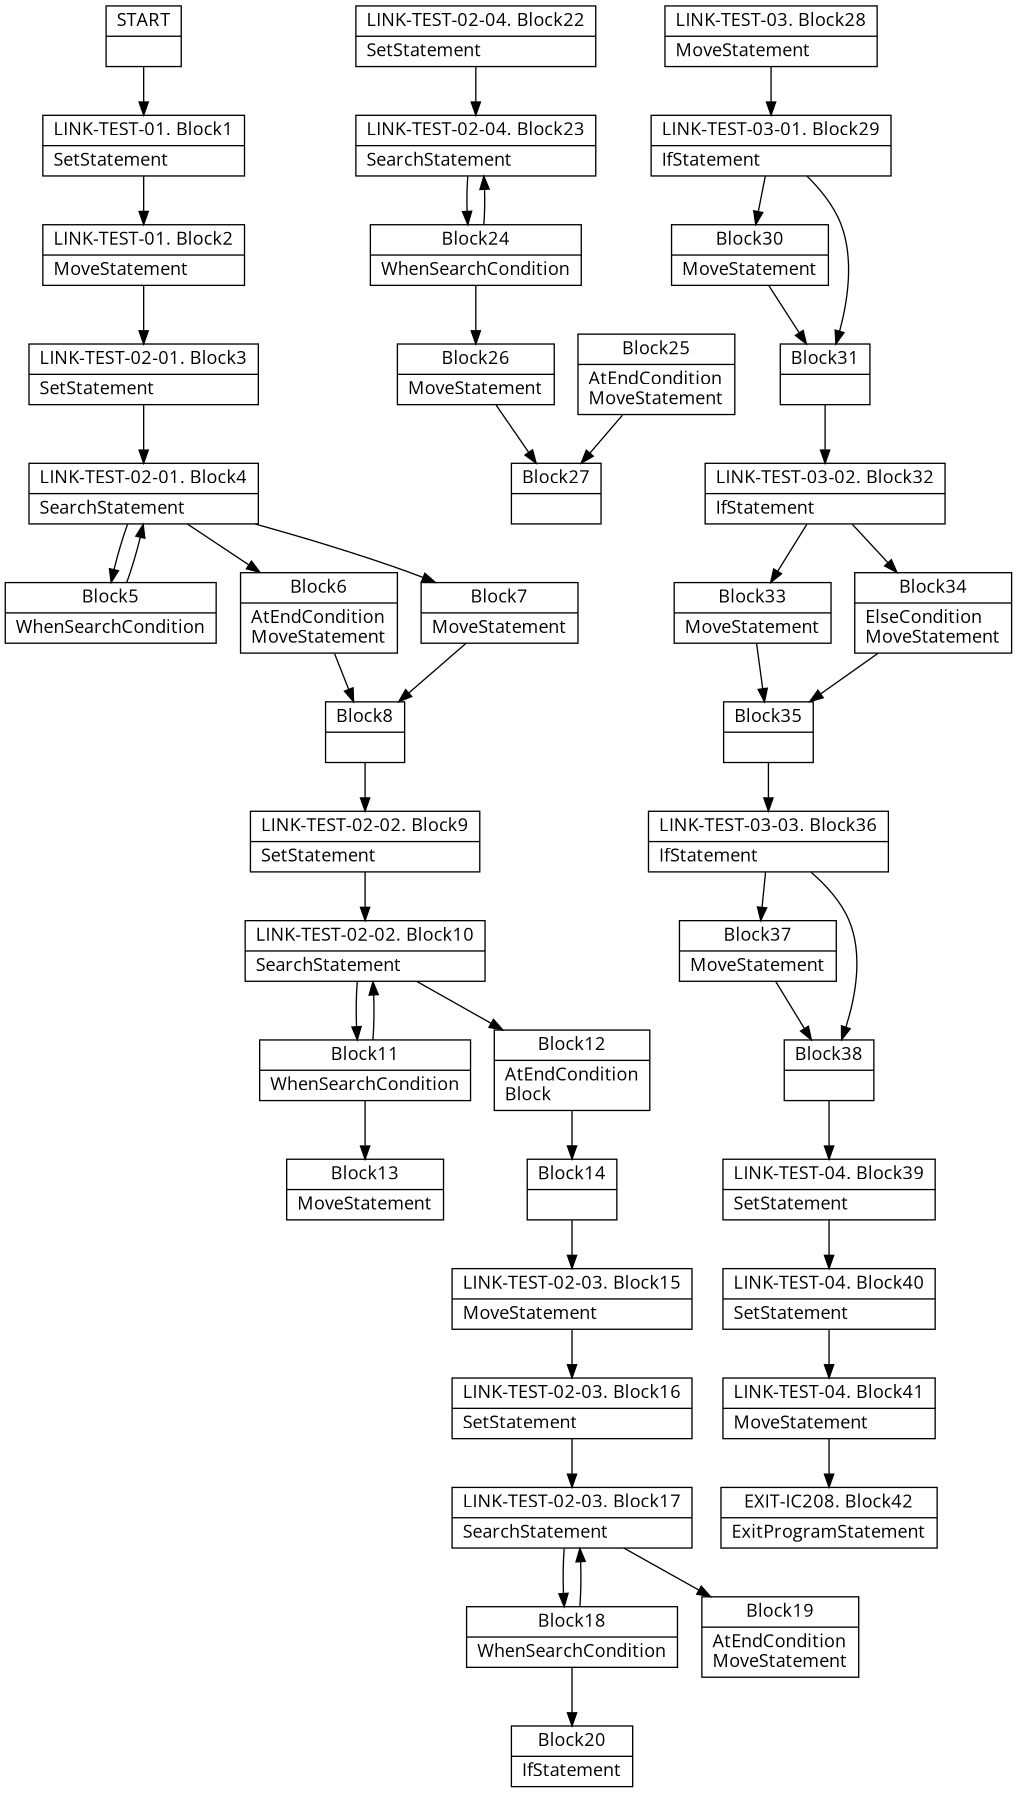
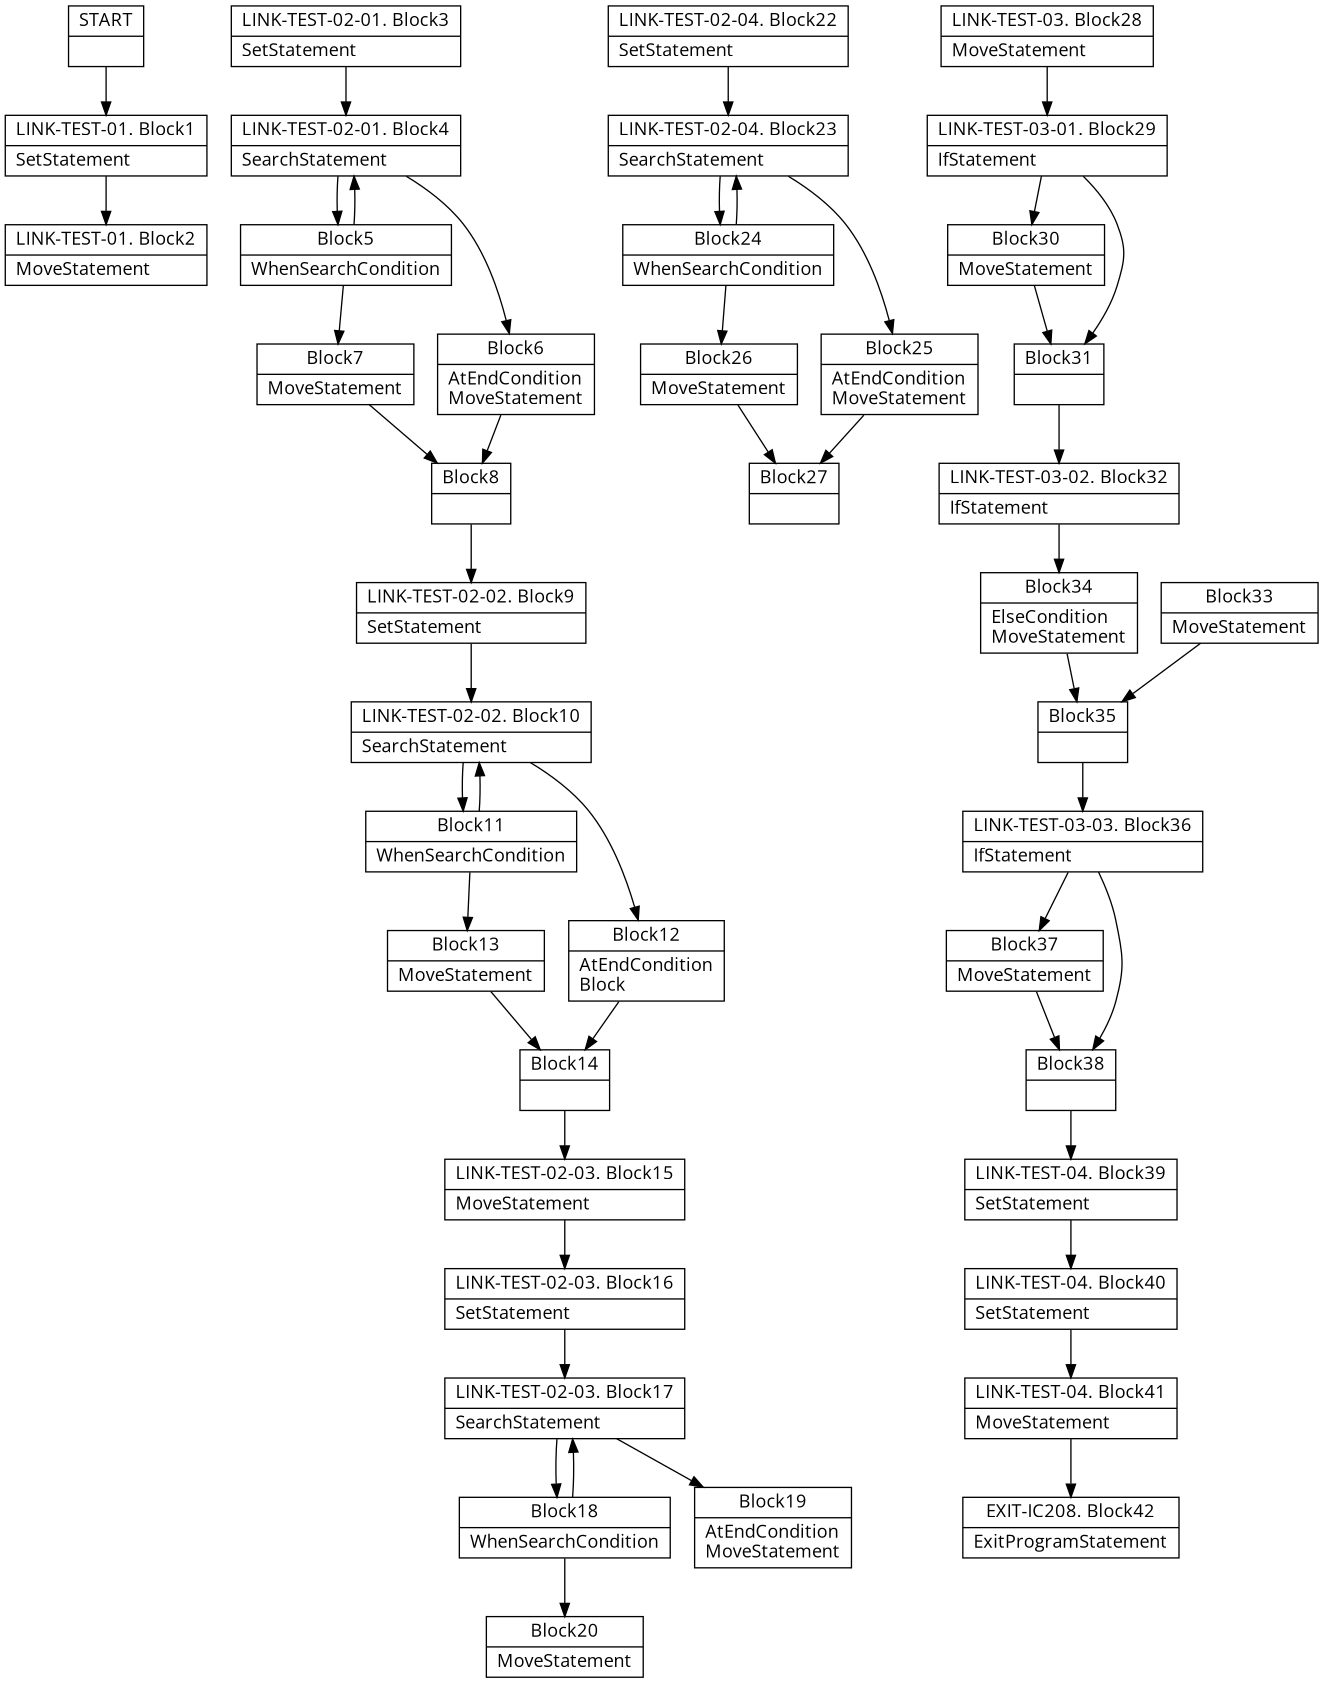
  digraph {
    fontname="Open Sans"
    node [fontname="Open Sans" shape=record]
    edge [arrowtail=empty fontname="Open Sans"]
    n1 [label="{START|}"]
    n2 [label="{LINK-TEST-01. Block1|SetStatement\l}"]
    n3 [label="{LINK-TEST-01. Block2|MoveStatement\l}"]
    n4 [label="{LINK-TEST-02-01. Block3|SetStatement\l}"]
    n5 [label="{LINK-TEST-02-01. Block4|SearchStatement\l}"]
    n6 [label="{Block5|WhenSearchCondition\l}"]
    n7 [label="{Block6|AtEndCondition\lMoveStatement\l}"]
    n8 [label="{Block7|MoveStatement\l}"]
    n9 [label="{Block8|}"]
    n10 [label="{LINK-TEST-02-02. Block9|SetStatement\l}"]
    n11 [label="{LINK-TEST-02-02. Block10|SearchStatement\l}"]
    n12 [label="{Block11|WhenSearchCondition\l}"]
    n13 [label="{Block12|AtEndCondition\lBlock\l}"]
    n14 [label="{Block13|MoveStatement\l}"]
    n15 [label="{Block14|}"]
    n16 [label="{LINK-TEST-02-03. Block15|MoveStatement\l}"]
    n17 [label="{LINK-TEST-02-03. Block16|SetStatement\l}"]
    n18 [label="{LINK-TEST-02-03. Block17|SearchStatement\l}"]
    n19 [label="{Block18|WhenSearchCondition\l}"]
    n20 [label="{Block19|AtEndCondition\lMoveStatement\l}"]
-   n21 [label="{Block20|IfStatement\l}"]
+   n21 [label="{Block20|MoveStatement\l}"]
    n22 [label="{LINK-TEST-02-04. Block22|SetStatement\l}"]
    n23 [label="{LINK-TEST-02-04. Block23|SearchStatement\l}"]
    n24 [label="{Block24|WhenSearchCondition\l}"]
    n25 [label="{Block25|AtEndCondition\lMoveStatement\l}"]
    n26 [label="{Block26|MoveStatement\l}"]
    n27 [label="{Block27|}"]
    n28 [label="{LINK-TEST-03. Block28|MoveStatement\l}"]
    n29 [label="{LINK-TEST-03-01. Block29|IfStatement\l}"]
    n30 [label="{Block30|MoveStatement\l}"]
    n31 [label="{Block31|}"]
    n32 [label="{LINK-TEST-03-02. Block32|IfStatement\l}"]
    n33 [label="{Block33|MoveStatement\l}"]
    n34 [label="{Block34|ElseCondition\lMoveStatement\l}"]
    n35 [label="{Block35|}"]
    n36 [label="{LINK-TEST-03-03. Block36|IfStatement\l}"]
    n37 [label="{Block37|MoveStatement\l}"]
    n38 [label="{Block38|}"]
    n39 [label="{LINK-TEST-04. Block39|SetStatement\l}"]
    n40 [label="{LINK-TEST-04. Block40|SetStatement\l}"]
    n41 [label="{LINK-TEST-04. Block41|MoveStatement\l}"]
    n42 [label="{EXIT-IC208. Block42|ExitProgramStatement\l}"]
    n1 -> n2
    n2 -> n3
-   n3 -> n4
    n4 -> n5
    n5 -> n6
    n5 -> n7
    n6 -> n5
-   n5 -> n8
+   n6 -> n8
    n7 -> n9
    n8 -> n9
    n9 -> n10
    n10 -> n11
    n11 -> n12
    n11 -> n13
    n12 -> n11
    n12 -> n14
    n13 -> n15
+   n14 -> n15
    n15 -> n16
    n16 -> n17
    n17 -> n18
    n18 -> n19
    n18 -> n20
    n19 -> n18
    n19 -> n21
    n22 -> n23
    n23 -> n24
+   n23 -> n25
    n24 -> n23
    n24 -> n26
    n25 -> n27
    n26 -> n27
    n28 -> n29
    n29 -> n30
    n29 -> n31
    n30 -> n31
    n31 -> n32
-   n32 -> n33
    n32 -> n34
    n33 -> n35
    n34 -> n35
    n35 -> n36
    n36 -> n37
    n36 -> n38
    n37 -> n38
    n38 -> n39
    n39 -> n40
    n40 -> n41
    n41 -> n42
  }
